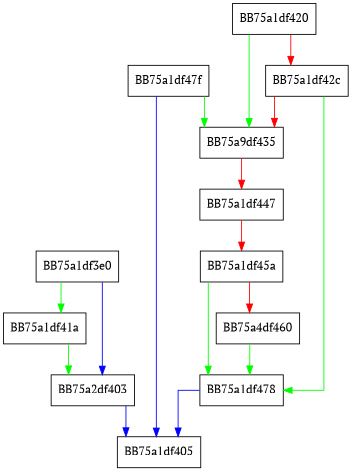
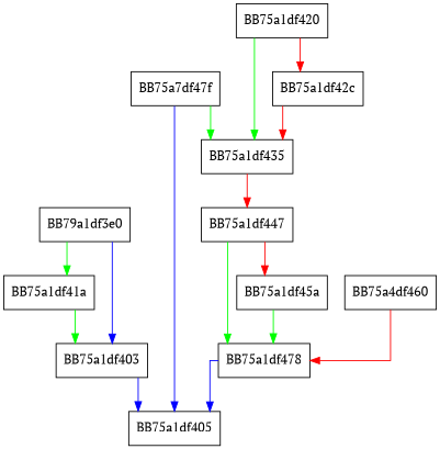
  digraph {
    fontname="PT Serif"
    splines=ortho
    node [fontname="PT Serif" shape=box]
    edge [color=green fontname="PT Serif"]
-   BB75a1df3e0
+   BB75a1df3e0 [label=BB79a1df3e0]
    BB75a1df41a
-   BB75a1df403 [label=BB75a2df403]
+   BB75a1df403
    BB75a1df405
    BB75a1df420
-   BB75a1df435 [label=BB75a9df435]
+   BB75a1df435
    BB75a1df42c
    BB75a1df447
-   BB75a1df47f
+   BB75a1df47f [label=BB75a7df47f]
    BB75a1df478
    BB75a1df45a
    n12 [label=BB75a4df460]
    BB75a1df3e0 -> BB75a1df41a
    BB75a1df3e0 -> BB75a1df403 [color=blue]
    BB75a1df41a -> BB75a1df403
    BB75a1df403 -> BB75a1df405 [color=blue]
    BB75a1df420 -> BB75a1df435
    BB75a1df420 -> BB75a1df42c [color=red]
    BB75a1df435 -> BB75a1df447 [color=red]
    BB75a1df42c -> BB75a1df435 [color=red]
-   BB75a1df42c -> BB75a1df478
+   BB75a1df447 -> BB75a1df478
    BB75a1df447 -> BB75a1df45a [color=red]
    BB75a1df47f -> BB75a1df405 [color=blue]
    BB75a1df47f -> BB75a1df435
    BB75a1df478 -> BB75a1df405 [color=blue]
    BB75a1df45a -> BB75a1df478
-   BB75a1df45a -> n12 [color=red]
-   n12 -> BB75a1df478
+   n12 -> BB75a1df478 [color=red]
  }
